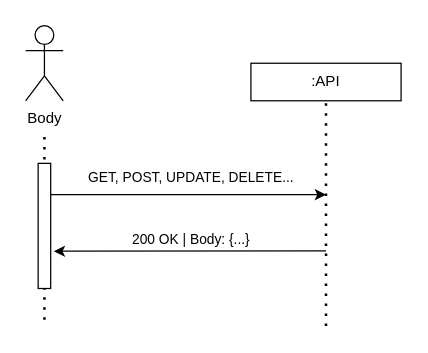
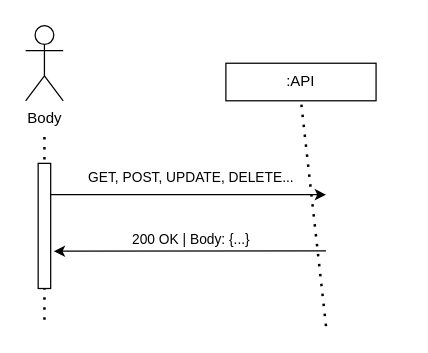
  <mxCell id="0" />
  <mxCell id="1" parent="0" />
  <mxCell id="2" value="Body" style="shape=umlActor;verticalLabelPosition=bottom;verticalAlign=top;html=1;outlineConnect=0;" vertex="1" parent="1"><mxGeometry x="20" y="20" width="30" height="60" as="geometry" /></mxCell>
  <mxCell id="3" value="" style="endArrow=none;dashed=1;html=1;dashPattern=1 3;strokeWidth=2;rounded=0;" edge="1" parent="1"><mxGeometry width="50" height="50" relative="1" as="geometry"><mxPoint x="35" y="255" as="sourcePoint" /><mxPoint x="35" y="105" as="targetPoint" /></mxGeometry></mxCell>
  <mxCell id="4" value="" style="rounded=0;whiteSpace=wrap;html=1;" vertex="1" parent="1"><mxGeometry x="30" y="130" width="10" height="100" as="geometry" /></mxCell>
- <mxCell id="5" value=":API" style="rounded=0;whiteSpace=wrap;html=1;" vertex="1" parent="1"><mxGeometry x="200" y="50" width="120" height="30" as="geometry" /></mxCell>
+ <mxCell id="5" value=":API" style="rounded=0;whiteSpace=wrap;html=1;" vertex="1" parent="1"><mxGeometry x="180" y="50" width="120" height="30" as="geometry" /></mxCell>
  <mxCell id="6" value="" style="endArrow=none;dashed=1;html=1;dashPattern=1 3;strokeWidth=2;rounded=0;entryX=0.5;entryY=1;entryDx=0;entryDy=0;" edge="1" parent="1" target="5"><mxGeometry width="50" height="50" relative="1" as="geometry"><mxPoint x="260" y="260" as="sourcePoint" /><mxPoint x="280" y="170" as="targetPoint" /></mxGeometry></mxCell>
  <mxCell id="7" value="" style="endArrow=classic;html=1;rounded=0;exitX=1;exitY=0.25;exitDx=0;exitDy=0;" edge="1" parent="1" source="4"><mxGeometry width="50" height="50" relative="1" as="geometry"><mxPoint x="90" y="200" as="sourcePoint" /><mxPoint x="260" y="155" as="targetPoint" /></mxGeometry></mxCell>
  <mxCell id="8" value="GET, POST, UPDATE, DELETE..." style="edgeLabel;html=1;align=center;verticalAlign=middle;resizable=0;points=[];" vertex="1" connectable="0" parent="7"><mxGeometry x="-0.378" y="-1" relative="1" as="geometry"><mxPoint x="43" y="-16" as="offset" /></mxGeometry></mxCell>
  <mxCell id="9" value="" style="endArrow=classic;html=1;rounded=0;entryX=1.25;entryY=0.702;entryDx=0;entryDy=0;entryPerimeter=0;" edge="1" parent="1" target="4"><mxGeometry width="50" height="50" relative="1" as="geometry"><mxPoint x="260" y="200" as="sourcePoint" /><mxPoint x="150" y="230" as="targetPoint" /></mxGeometry></mxCell>
  <mxCell id="10" value="200 OK | Body: {...}" style="edgeLabel;html=1;align=center;verticalAlign=middle;resizable=0;points=[];" vertex="1" connectable="0" parent="9"><mxGeometry x="0.218" y="2" relative="1" as="geometry"><mxPoint x="23" y="-12" as="offset" /></mxGeometry></mxCell>
